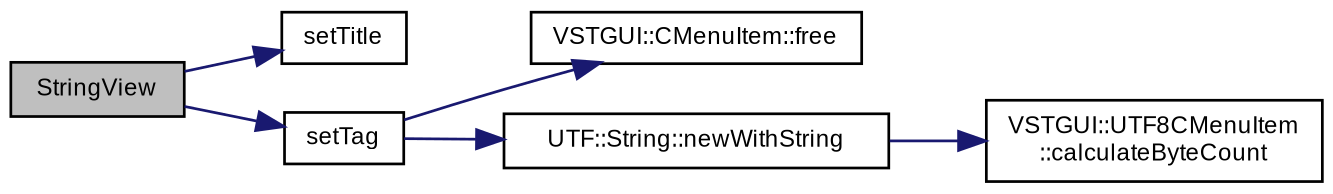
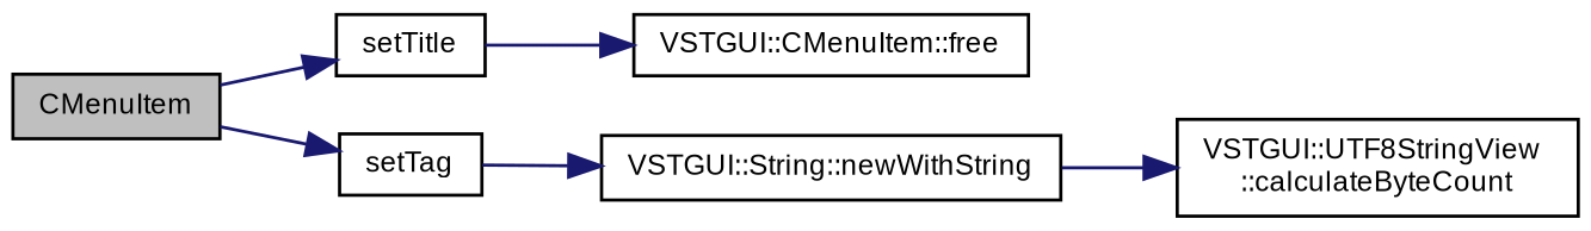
  digraph {
    rankdir=LR
    node [color=black fontname=Arial fontsize=9 shape=record]
    edge [color=midnightblue fontname=Arial fontsize=9 labelfontname=Arial labelfontsize=9 style=solid]
-   n1 [fillcolor=grey75 fontcolor=black height=0.2 label=StringView style=filled width=0.4]
+   n1 [fillcolor=grey75 fontcolor=black height=0.2 label=CMenuItem style=filled width=0.4]
    n2 [height=0.2 label=setTitle width=0.4]
    n3 [height=0.2 label=setTag width=0.4]
    n4 [height=0.2 label="VSTGUI::CMenuItem::free" width=0.4]
-   n5 [height=0.2 label="UTF::String::newWithString" width=0.4]
-   n6 [height=0.2 label="VSTGUI::UTF8CMenuItem\l::calculateByteCount" width=0.4]
+   n5 [height=0.2 label="VSTGUI::String::newWithString" width=0.4]
+   n6 [height=0.2 label="VSTGUI::UTF8StringView\l::calculateByteCount" width=0.4]
    n1 -> n2
    n1 -> n3
-   n3 -> n4
+   n2 -> n4
    n3 -> n5
    n5 -> n6
  }
